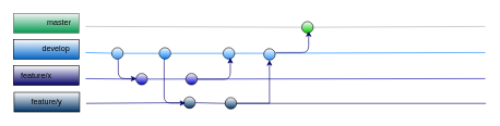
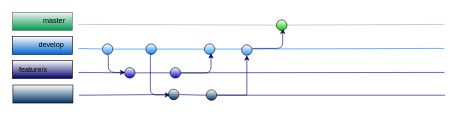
  <mxCell id="0" />
  <mxCell id="1" parent="0" />
  <mxCell id="2" value="" style="endArrow=none;html=1;fillColor=#f5f5f5;strokeColor=#ABABAB;" edge="1" parent="1" source="32"><mxGeometry width="50" height="50" relative="1" as="geometry"><mxPoint x="130" y="40" as="sourcePoint" /><mxPoint x="740" y="40" as="targetPoint" /></mxGeometry></mxCell>
  <mxCell id="3" value="" style="endArrow=none;html=1;strokeColor=#007FFF;" edge="1" parent="1" source="27"><mxGeometry width="50" height="50" relative="1" as="geometry"><mxPoint x="130" y="80" as="sourcePoint" /><mxPoint x="740" y="80" as="targetPoint" /></mxGeometry></mxCell>
  <mxCell id="4" value="" style="endArrow=none;html=1;strokeColor=#000099;" edge="1" parent="1" source="16"><mxGeometry width="50" height="50" relative="1" as="geometry"><mxPoint x="130" y="120" as="sourcePoint" /><mxPoint x="740" y="120" as="targetPoint" /></mxGeometry></mxCell>
  <mxCell id="5" value="" style="rounded=0;whiteSpace=wrap;html=1;fillColor=#f5f5f5;strokeColor=#666666;fontColor=#333333;gradientColor=#00994D;" vertex="1" parent="1"><mxGeometry x="20" y="20" width="100" height="30" as="geometry" /></mxCell>
  <mxCell id="6" value="" style="rounded=0;whiteSpace=wrap;html=1;gradientColor=#0066CC;" vertex="1" parent="1"><mxGeometry x="20" y="60" width="100" height="30" as="geometry" /></mxCell>
  <mxCell id="7" value="" style="rounded=0;whiteSpace=wrap;html=1;gradientColor=#000066;" vertex="1" parent="1"><mxGeometry x="20" y="100" width="100" height="30" as="geometry" /></mxCell>
  <mxCell id="8" value="master" style="text;html=1;strokeColor=none;fillColor=none;align=center;verticalAlign=middle;whiteSpace=wrap;rounded=0;" vertex="1" parent="1"><mxGeometry x="70" y="25" width="40" height="20" as="geometry" /></mxCell>
  <mxCell id="9" value="develop" style="text;html=1;strokeColor=none;fillColor=none;align=center;verticalAlign=middle;whiteSpace=wrap;rounded=0;" vertex="1" parent="1"><mxGeometry x="65" y="65" width="40" height="20" as="geometry" /></mxCell>
  <mxCell id="10" value="feature/x" style="text;html=1;strokeColor=none;fillColor=none;align=center;verticalAlign=middle;whiteSpace=wrap;rounded=0;" vertex="1" parent="1"><mxGeometry x="35" y="105" width="40" height="20" as="geometry" /></mxCell>
  <mxCell id="11" value="" style="endArrow=none;html=1;strokeColor=#000066;" edge="1" parent="1" source="18"><mxGeometry width="50" height="50" relative="1" as="geometry"><mxPoint x="131" y="158" as="sourcePoint" /><mxPoint x="741" y="158" as="targetPoint" /><Array as="points"><mxPoint x="340" y="158" /></Array></mxGeometry></mxCell>
  <mxCell id="12" value="" style="rounded=0;whiteSpace=wrap;html=1;gradientColor=#003366;" vertex="1" parent="1"><mxGeometry x="21" y="141" width="100" height="30" as="geometry" /></mxCell>
- <mxCell id="13" value="feature/y" style="text;html=1;strokeColor=none;fillColor=none;align=center;verticalAlign=middle;whiteSpace=wrap;rounded=0;" vertex="1" parent="1"><mxGeometry x="51" y="146" width="40" height="20" as="geometry" /></mxCell>
  <mxCell id="14" value="" style="ellipse;whiteSpace=wrap;html=1;aspect=fixed;gradientColor=#3399FF;" vertex="1" parent="1"><mxGeometry x="170" y="72.5" width="17.5" height="17.5" as="geometry" /></mxCell>
  <mxCell id="15" value="" style="endArrow=none;html=1;strokeColor=#007FFF;" edge="1" parent="1" target="14"><mxGeometry width="50" height="50" relative="1" as="geometry"><mxPoint x="130" y="80" as="sourcePoint" /><mxPoint x="740" y="80" as="targetPoint" /></mxGeometry></mxCell>
  <mxCell id="16" value="" style="ellipse;whiteSpace=wrap;html=1;aspect=fixed;gradientColor=#0000CC;" vertex="1" parent="1"><mxGeometry x="207" y="112" width="17.5" height="17.5" as="geometry" /></mxCell>
  <mxCell id="17" value="" style="endArrow=none;html=1;strokeColor=#000099;" edge="1" parent="1" target="16"><mxGeometry width="50" height="50" relative="1" as="geometry"><mxPoint x="130" y="120" as="sourcePoint" /><mxPoint x="740" y="120" as="targetPoint" /></mxGeometry></mxCell>
  <mxCell id="18" value="" style="ellipse;whiteSpace=wrap;html=1;aspect=fixed;gradientColor=#003366;" vertex="1" parent="1"><mxGeometry x="280" y="148" width="17.5" height="17.5" as="geometry" /></mxCell>
  <mxCell id="19" value="" style="endArrow=none;html=1;strokeColor=#000066;" edge="1" parent="1" target="18"><mxGeometry width="50" height="50" relative="1" as="geometry"><mxPoint x="131" y="158" as="sourcePoint" /><mxPoint x="741" y="158" as="targetPoint" /></mxGeometry></mxCell>
  <mxCell id="20" value="" style="ellipse;whiteSpace=wrap;html=1;aspect=fixed;gradientColor=#007FFF;" vertex="1" parent="1"><mxGeometry x="242.5" y="72.5" width="17.5" height="17.5" as="geometry" /></mxCell>
  <mxCell id="21" value="" style="endArrow=none;html=1;strokeColor=#007FFF;" edge="1" parent="1" source="14" target="20"><mxGeometry width="50" height="50" relative="1" as="geometry"><mxPoint x="197.5" y="81.234" as="sourcePoint" /><mxPoint x="740" y="80" as="targetPoint" /></mxGeometry></mxCell>
  <mxCell id="22" value="" style="edgeStyle=elbowEdgeStyle;elbow=horizontal;endArrow=classic;html=1;strokeColor=#000066;exitX=0.5;exitY=1;exitDx=0;exitDy=0;" edge="1" parent="1" source="14"><mxGeometry width="50" height="50" relative="1" as="geometry"><mxPoint x="187.5" y="80" as="sourcePoint" /><mxPoint x="208" y="120" as="targetPoint" /><Array as="points"><mxPoint x="180" y="120" /></Array></mxGeometry></mxCell>
  <mxCell id="23" value="" style="ellipse;whiteSpace=wrap;html=1;aspect=fixed;gradientColor=#0000CC;" vertex="1" parent="1"><mxGeometry x="283" y="112" width="17.5" height="17.5" as="geometry" /></mxCell>
  <mxCell id="24" value="" style="edgeStyle=elbowEdgeStyle;elbow=horizontal;endArrow=classic;html=1;strokeColor=#000066;entryX=0;entryY=0;entryDx=0;entryDy=0;exitX=0.5;exitY=1;exitDx=0;exitDy=0;" edge="1" parent="1" source="20"><mxGeometry width="50" height="50" relative="1" as="geometry"><mxPoint x="251.25" y="97" as="sourcePoint" /><mxPoint x="282.563" y="157.563" as="targetPoint" /><Array as="points"><mxPoint x="250" y="164" /></Array></mxGeometry></mxCell>
  <mxCell id="25" style="edgeStyle=orthogonalEdgeStyle;rounded=0;orthogonalLoop=1;jettySize=auto;html=1;entryX=0.5;entryY=1;entryDx=0;entryDy=0;strokeColor=#000066;" edge="1" parent="1" source="26" target="30"><mxGeometry relative="1" as="geometry" /></mxCell>
  <mxCell id="26" value="" style="ellipse;whiteSpace=wrap;html=1;aspect=fixed;gradientColor=#003366;" vertex="1" parent="1"><mxGeometry x="343" y="149" width="17.5" height="17.5" as="geometry" /></mxCell>
  <mxCell id="27" value="" style="ellipse;whiteSpace=wrap;html=1;aspect=fixed;gradientColor=#3399FF;" vertex="1" parent="1"><mxGeometry x="340" y="72.5" width="17.5" height="17.5" as="geometry" /></mxCell>
  <mxCell id="28" value="" style="endArrow=none;html=1;strokeColor=#007FFF;" edge="1" parent="1" source="20" target="27"><mxGeometry width="50" height="50" relative="1" as="geometry"><mxPoint x="260" y="81.232" as="sourcePoint" /><mxPoint x="740" y="80" as="targetPoint" /></mxGeometry></mxCell>
  <mxCell id="29" value="" style="edgeStyle=elbowEdgeStyle;elbow=vertical;endArrow=classic;html=1;strokeColor=#000066;" edge="1" parent="1"><mxGeometry width="50" height="50" relative="1" as="geometry"><mxPoint x="301" y="121" as="sourcePoint" /><mxPoint x="351" y="88" as="targetPoint" /><Array as="points"><mxPoint x="351" y="121" /></Array></mxGeometry></mxCell>
  <mxCell id="30" value="" style="ellipse;whiteSpace=wrap;html=1;aspect=fixed;gradientColor=#3399FF;" vertex="1" parent="1"><mxGeometry x="402" y="74" width="17.5" height="17.5" as="geometry" /></mxCell>
  <mxCell id="31" value="" style="edgeStyle=elbowEdgeStyle;elbow=vertical;endArrow=classic;html=1;strokeColor=#000066;" edge="1" parent="1"><mxGeometry width="50" height="50" relative="1" as="geometry"><mxPoint x="420.5" y="80" as="sourcePoint" /><mxPoint x="470.5" y="47" as="targetPoint" /><Array as="points"><mxPoint x="470.5" y="80" /></Array></mxGeometry></mxCell>
  <mxCell id="32" value="" style="ellipse;whiteSpace=wrap;html=1;aspect=fixed;gradientColor=#00CC00;" vertex="1" parent="1"><mxGeometry x="460" y="32.5" width="17.5" height="17.5" as="geometry" /></mxCell>
  <mxCell id="33" value="" style="endArrow=none;html=1;fillColor=#f5f5f5;strokeColor=#ABABAB;" edge="1" parent="1" target="32"><mxGeometry width="50" height="50" relative="1" as="geometry"><mxPoint x="130" y="40" as="sourcePoint" /><mxPoint x="740" y="40" as="targetPoint" /></mxGeometry></mxCell>
